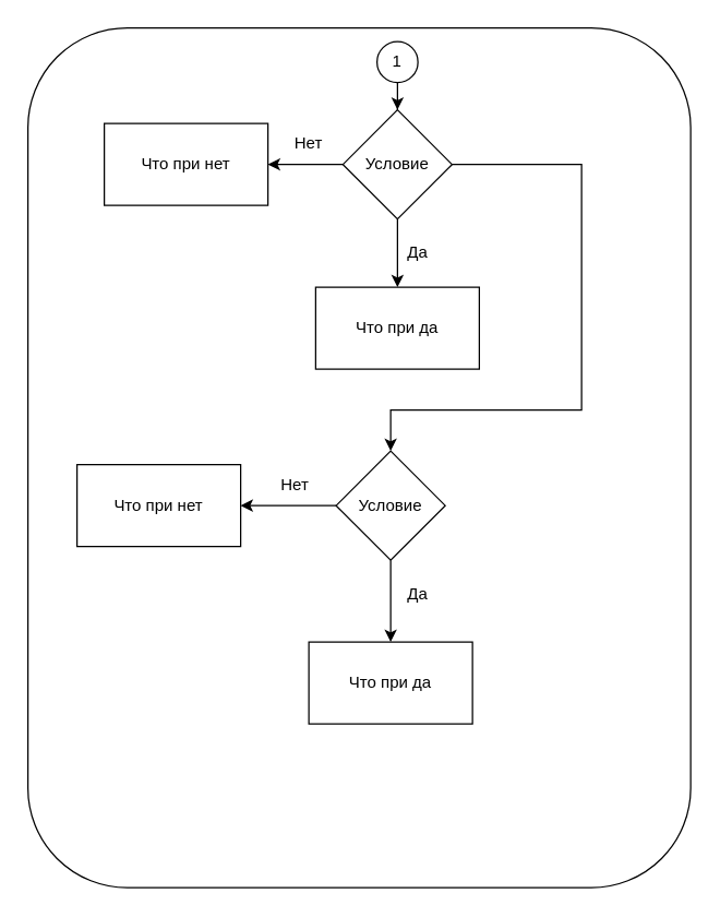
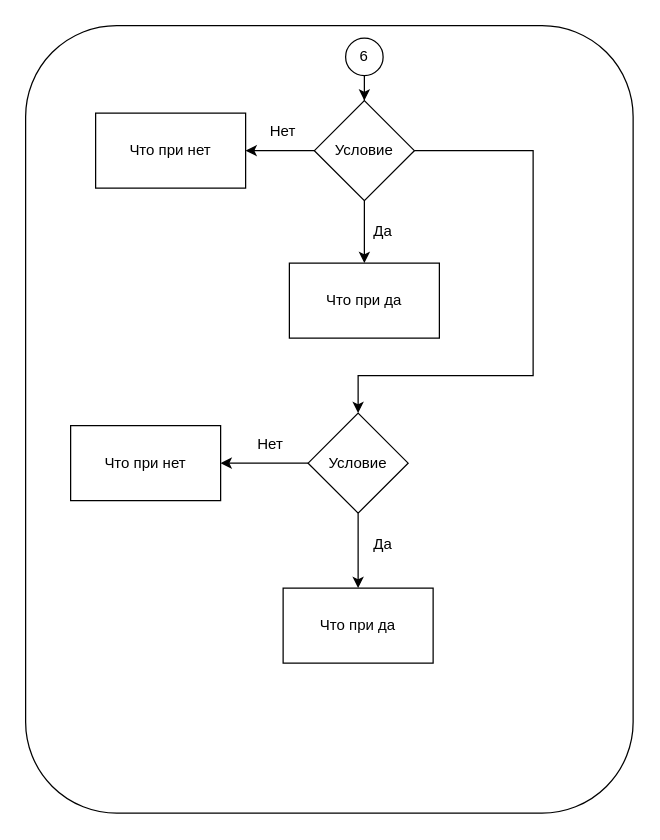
  <mxCell id="0" />
  <mxCell id="1" parent="0" />
  <mxCell id="2" value="" style="rounded=1;whiteSpace=wrap;html=1;" vertex="1" parent="1"><mxGeometry x="20" y="20" width="486" height="630" as="geometry" /></mxCell>
  <mxCell id="3" value="" style="edgeStyle=orthogonalEdgeStyle;rounded=0;orthogonalLoop=1;jettySize=auto;html=1;" edge="1" parent="1" source="4" target="7"><mxGeometry relative="1" as="geometry" /></mxCell>
- <mxCell id="4" value="1" style="ellipse;whiteSpace=wrap;html=1;aspect=fixed;" vertex="1" parent="1"><mxGeometry x="276" y="30" width="30" height="30" as="geometry" /></mxCell>
+ <mxCell id="4" value="6" style="ellipse;whiteSpace=wrap;html=1;aspect=fixed;" vertex="1" parent="1"><mxGeometry x="276" y="30" width="30" height="30" as="geometry" /></mxCell>
  <mxCell id="5" value="" style="edgeStyle=orthogonalEdgeStyle;rounded=0;orthogonalLoop=1;jettySize=auto;html=1;" edge="1" parent="1" source="7" target="12"><mxGeometry relative="1" as="geometry" /></mxCell>
  <mxCell id="6" value="" style="edgeStyle=orthogonalEdgeStyle;rounded=0;orthogonalLoop=1;jettySize=auto;html=1;" edge="1" parent="1" source="7" target="11"><mxGeometry relative="1" as="geometry" /></mxCell>
  <mxCell id="7" value="Условие" style="rhombus;whiteSpace=wrap;html=1;" vertex="1" parent="1"><mxGeometry x="251" y="80" width="80" height="80" as="geometry" /></mxCell>
  <mxCell id="8" value="" style="edgeStyle=orthogonalEdgeStyle;rounded=0;orthogonalLoop=1;jettySize=auto;html=1;" edge="1" parent="1" source="10" target="16"><mxGeometry relative="1" as="geometry" /></mxCell>
  <mxCell id="9" value="" style="edgeStyle=orthogonalEdgeStyle;rounded=0;orthogonalLoop=1;jettySize=auto;html=1;" edge="1" parent="1" source="10" target="17"><mxGeometry relative="1" as="geometry" /></mxCell>
  <mxCell id="10" value="Условие" style="rhombus;whiteSpace=wrap;html=1;" vertex="1" parent="1"><mxGeometry x="246" y="330" width="80" height="80" as="geometry" /></mxCell>
  <mxCell id="11" value="Что при да" style="rounded=0;whiteSpace=wrap;html=1;" vertex="1" parent="1"><mxGeometry x="231" y="210" width="120" height="60" as="geometry" /></mxCell>
  <mxCell id="12" value="Что при нет" style="rounded=0;whiteSpace=wrap;html=1;" vertex="1" parent="1"><mxGeometry x="76" y="90" width="120" height="60" as="geometry" /></mxCell>
  <mxCell id="13" value="Да" style="text;html=1;strokeColor=none;fillColor=none;align=center;verticalAlign=middle;whiteSpace=wrap;rounded=0;" vertex="1" parent="1"><mxGeometry x="276" y="170" width="60" height="30" as="geometry" /></mxCell>
  <mxCell id="14" value="Нет" style="text;html=1;strokeColor=none;fillColor=none;align=center;verticalAlign=middle;whiteSpace=wrap;rounded=0;" vertex="1" parent="1"><mxGeometry x="196" y="90" width="60" height="30" as="geometry" /></mxCell>
  <mxCell id="15" value="" style="endArrow=classic;html=1;rounded=0;exitX=1;exitY=0.5;exitDx=0;exitDy=0;entryX=0.5;entryY=0;entryDx=0;entryDy=0;" edge="1" parent="1" source="7" target="10"><mxGeometry width="50" height="50" relative="1" as="geometry"><mxPoint x="276" y="360" as="sourcePoint" /><mxPoint x="326" y="310" as="targetPoint" /><Array as="points"><mxPoint x="426" y="120" /><mxPoint x="426" y="300" /><mxPoint x="286" y="300" /></Array></mxGeometry></mxCell>
  <mxCell id="16" value="Что при да" style="rounded=0;whiteSpace=wrap;html=1;" vertex="1" parent="1"><mxGeometry x="226" y="470" width="120" height="60" as="geometry" /></mxCell>
  <mxCell id="17" value="Что при нет" style="rounded=0;whiteSpace=wrap;html=1;" vertex="1" parent="1"><mxGeometry x="56" y="340" width="120" height="60" as="geometry" /></mxCell>
  <mxCell id="18" value="Да" style="text;html=1;strokeColor=none;fillColor=none;align=center;verticalAlign=middle;whiteSpace=wrap;rounded=0;" vertex="1" parent="1"><mxGeometry x="276" y="420" width="60" height="30" as="geometry" /></mxCell>
  <mxCell id="19" value="Нет" style="text;html=1;strokeColor=none;fillColor=none;align=center;verticalAlign=middle;whiteSpace=wrap;rounded=0;" vertex="1" parent="1"><mxGeometry x="186" y="340" width="60" height="30" as="geometry" /></mxCell>
